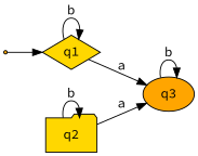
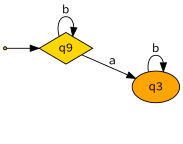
  digraph {
    fontname="Source Code Pro"
    rankdir=LR
    node [fillcolor=orange fontname="Source Code Pro" style=filled]
    edge [fontname="Source Code Pro"]
    start [shape=point]
-   q1 [fillcolor=gold shape=diamond]
+   q1 [fillcolor=gold shape=diamond label=q9]
    q3 [shape=ellipse]
-   q2 [fillcolor=gold shape=folder]
    start -> q1
    q1 -> q1 [label=b]
    q1 -> q3 [label=a]
    q3 -> q3 [label=b]
-   q2 -> q3 [label=a]
-   q2 -> q2 [label=b]
  }
